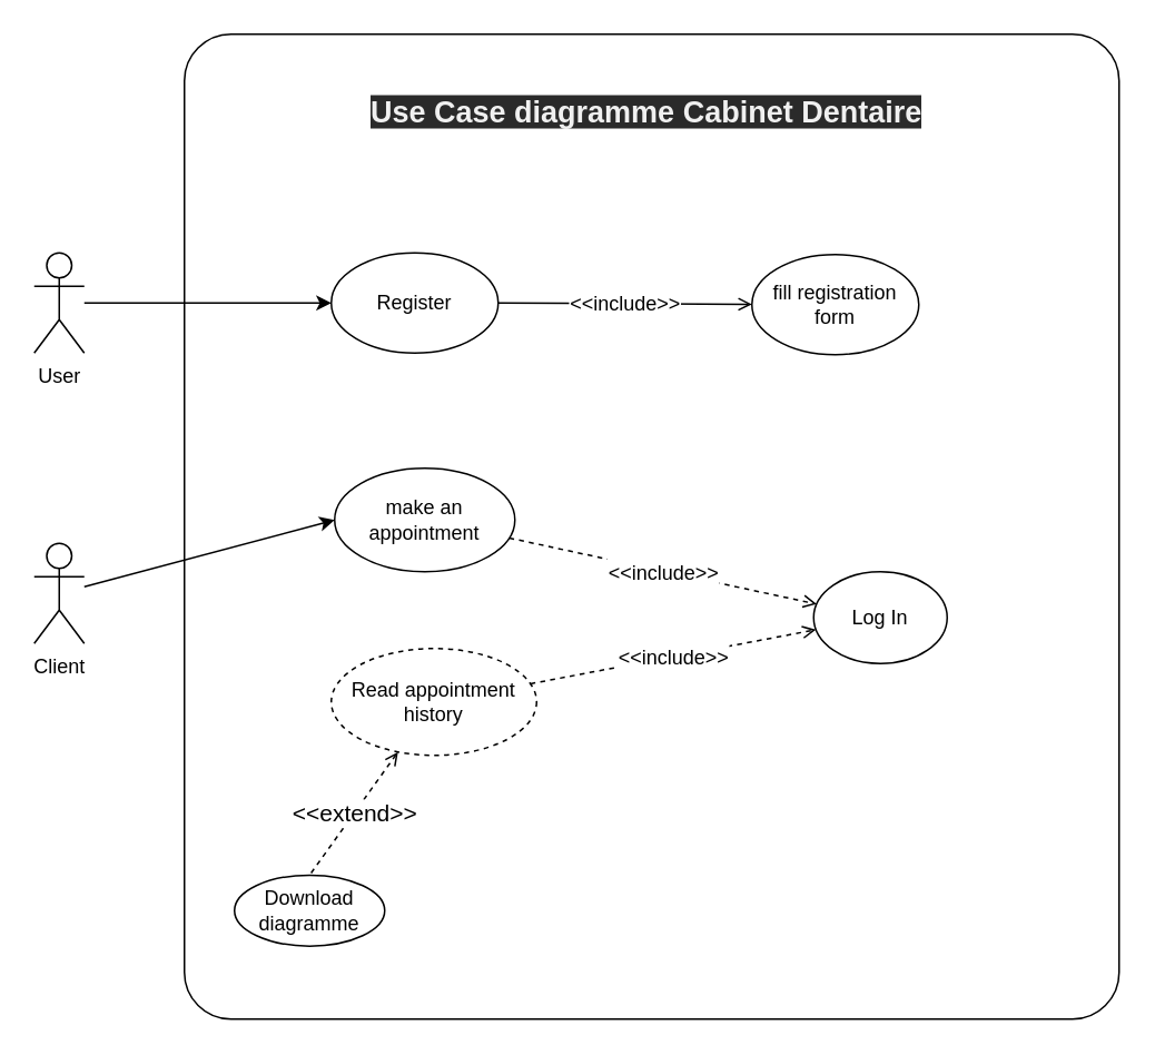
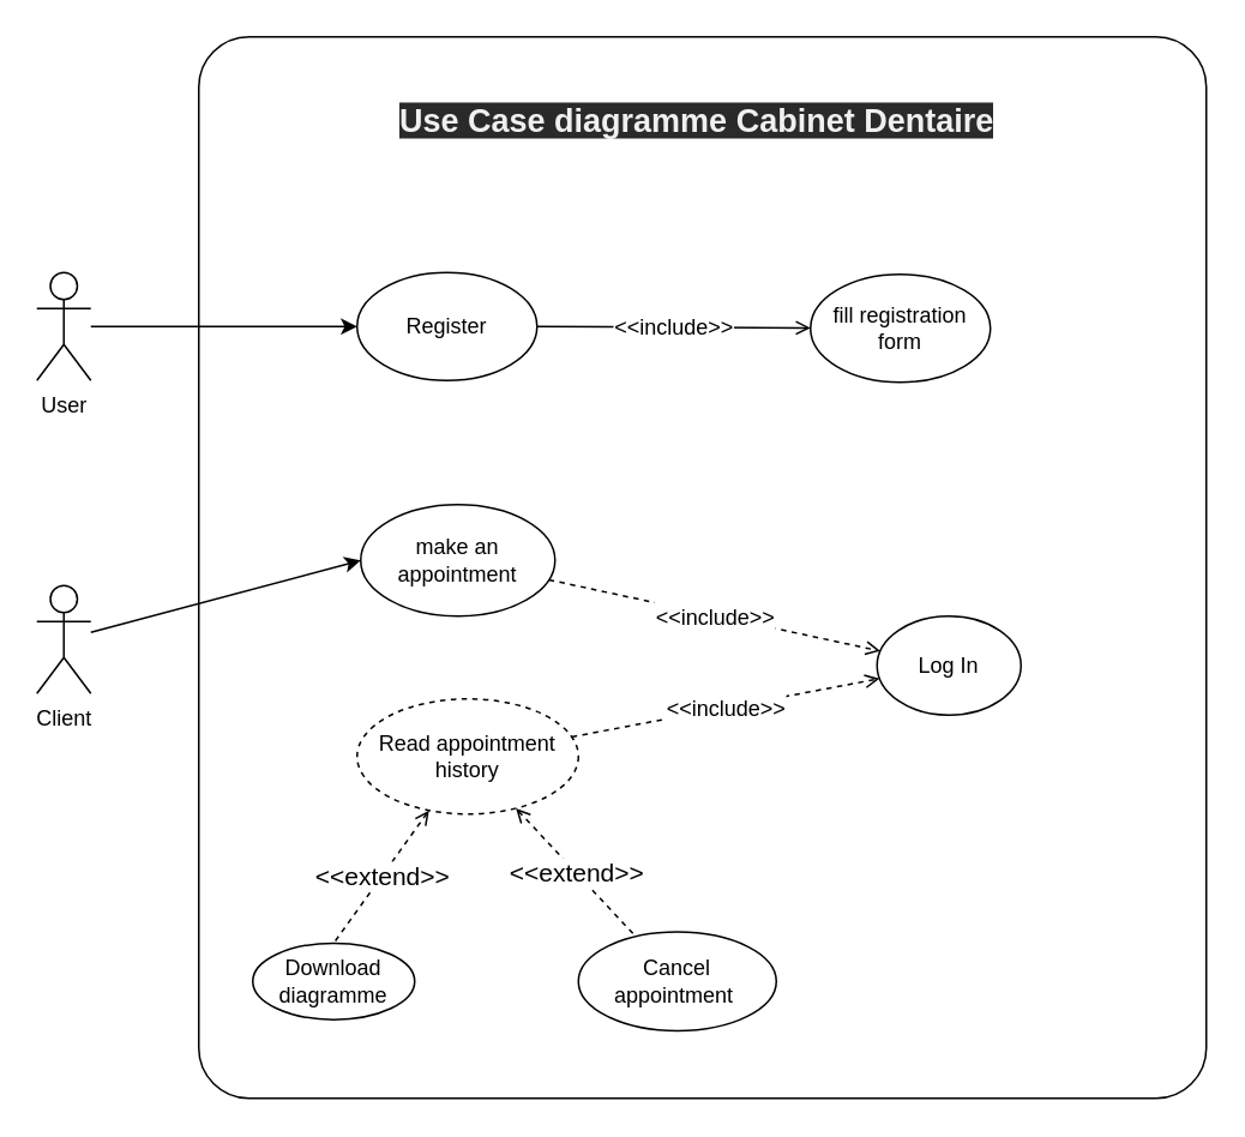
  <mxCell id="0" />
  <mxCell id="1" parent="0" />
  <mxCell id="2" value="" style="rounded=1;whiteSpace=wrap;html=1;arcSize=5;" vertex="1" parent="1"><mxGeometry x="110" y="20" width="560" height="590" as="geometry" /></mxCell>
  <mxCell id="3" value="" style="edgeStyle=none;html=1;fontSize=14;endArrow=classic;endFill=1;entryX=0;entryY=0.5;entryDx=0;entryDy=0;" edge="1" parent="1" source="4" target="11"><mxGeometry relative="1" as="geometry"><mxPoint x="130.059" y="381.545" as="targetPoint" /></mxGeometry></mxCell>
  <mxCell id="4" value="Client" style="shape=umlActor;verticalLabelPosition=bottom;verticalAlign=top;html=1;outlineConnect=0;" vertex="1" parent="1"><mxGeometry x="20" y="325" width="30" height="60" as="geometry" /></mxCell>
  <mxCell id="5" style="edgeStyle=none;html=1;entryX=0;entryY=0.5;entryDx=0;entryDy=0;fontSize=14;" edge="1" parent="1" source="6" target="8"><mxGeometry relative="1" as="geometry" /></mxCell>
  <mxCell id="6" value="User" style="shape=umlActor;verticalLabelPosition=bottom;verticalAlign=top;html=1;outlineConnect=0;" vertex="1" parent="1"><mxGeometry x="20" y="151" width="30" height="60" as="geometry" /></mxCell>
  <mxCell id="7" value="&lt;font style=&quot;font-size: 12px&quot;&gt;&amp;lt;&amp;lt;include&amp;gt;&amp;gt;&lt;/font&gt;" style="edgeStyle=none;html=1;fontSize=14;dashed=0;endArrow=open;endFill=0;" edge="1" parent="1" source="8" target="9"><mxGeometry relative="1" as="geometry" /></mxCell>
  <mxCell id="8" value="&lt;font style=&quot;font-size: 12px&quot;&gt;Register&lt;/font&gt;" style="ellipse;whiteSpace=wrap;html=1;" vertex="1" parent="1"><mxGeometry x="198" y="151" width="100" height="60" as="geometry" /></mxCell>
  <mxCell id="9" value="&lt;font style=&quot;font-size: 12px&quot;&gt;fill registration form&lt;/font&gt;" style="ellipse;whiteSpace=wrap;html=1;" vertex="1" parent="1"><mxGeometry x="450" y="152" width="100" height="60" as="geometry" /></mxCell>
  <mxCell id="10" value="&lt;font style=&quot;font-size: 12px&quot;&gt;&amp;lt;&amp;lt;include&amp;gt;&amp;gt;&lt;/font&gt;" style="edgeStyle=none;html=1;fontSize=14;endArrow=open;endFill=0;dashed=1;" edge="1" parent="1" source="11" target="12"><mxGeometry relative="1" as="geometry" /></mxCell>
  <mxCell id="11" value="&lt;font style=&quot;font-size: 12px&quot;&gt;make an appointment&lt;/font&gt;" style="ellipse;whiteSpace=wrap;html=1;" vertex="1" parent="1"><mxGeometry x="200" y="280" width="108" height="62" as="geometry" /></mxCell>
  <mxCell id="12" value="&lt;font style=&quot;font-size: 12px&quot;&gt;Log In&lt;/font&gt;" style="ellipse;whiteSpace=wrap;html=1;" vertex="1" parent="1"><mxGeometry x="487" y="342" width="80" height="55" as="geometry" /></mxCell>
  <mxCell id="13" value="&lt;font style=&quot;font-size: 12px&quot;&gt;&amp;lt;&amp;lt;include&amp;gt;&amp;gt;&lt;/font&gt;" style="edgeStyle=none;html=1;fontSize=14;endArrow=open;endFill=0;dashed=1;" edge="1" parent="1" source="16" target="12"><mxGeometry relative="1" as="geometry" /></mxCell>
+ <mxCell id="14" value="&amp;lt;&amp;lt;extend&amp;gt;&amp;gt;" style="edgeStyle=none;html=1;dashed=1;fontSize=14;endArrow=none;endFill=0;startArrow=open;startFill=0;" edge="1" parent="1" source="16" target="17"><mxGeometry relative="1" as="geometry" /></mxCell>
  <mxCell id="15" value="&amp;lt;&amp;lt;extend&amp;gt;&amp;gt;" style="edgeStyle=none;html=1;entryX=0.5;entryY=0;entryDx=0;entryDy=0;dashed=1;fontSize=14;endArrow=none;endFill=0;startArrow=open;startFill=0;" edge="1" parent="1" source="16" target="18"><mxGeometry relative="1" as="geometry" /></mxCell>
  <mxCell id="16" value="&lt;font style=&quot;font-size: 12px&quot;&gt;Read appointment history&lt;/font&gt;" style="ellipse;whiteSpace=wrap;html=1;dashed=1;" vertex="1" parent="1"><mxGeometry x="198" y="388" width="123" height="64" as="geometry" /></mxCell>
+ <mxCell id="17" value="&lt;font style=&quot;font-size: 12px&quot;&gt;Cancel appointment&amp;nbsp;&lt;/font&gt;" style="ellipse;whiteSpace=wrap;html=1;" vertex="1" parent="1"><mxGeometry x="321" y="517.5" width="110" height="55" as="geometry" /></mxCell>
  <mxCell id="18" value="&lt;span class=&quot;VIiyi&quot; lang=&quot;en&quot;&gt;Download diagramme&lt;/span&gt;" style="ellipse;whiteSpace=wrap;html=1;" vertex="1" parent="1"><mxGeometry x="140" y="523.75" width="90" height="42.5" as="geometry" /></mxCell>
  <mxCell id="19" value="&lt;b style=&quot;color: rgb(240 , 240 , 240) ; font-family: &amp;#34;helvetica&amp;#34; ; font-size: 18px ; font-style: normal ; letter-spacing: normal ; text-align: center ; text-indent: 0px ; text-transform: none ; word-spacing: 0px ; background-color: rgb(42 , 42 , 42)&quot;&gt;Use Case diagramme Cabinet Dentaire&lt;/b&gt;" style="text;whiteSpace=wrap;html=1;fontSize=12;" vertex="1" parent="1"><mxGeometry x="220" y="50" width="360" height="30" as="geometry" /></mxCell>
